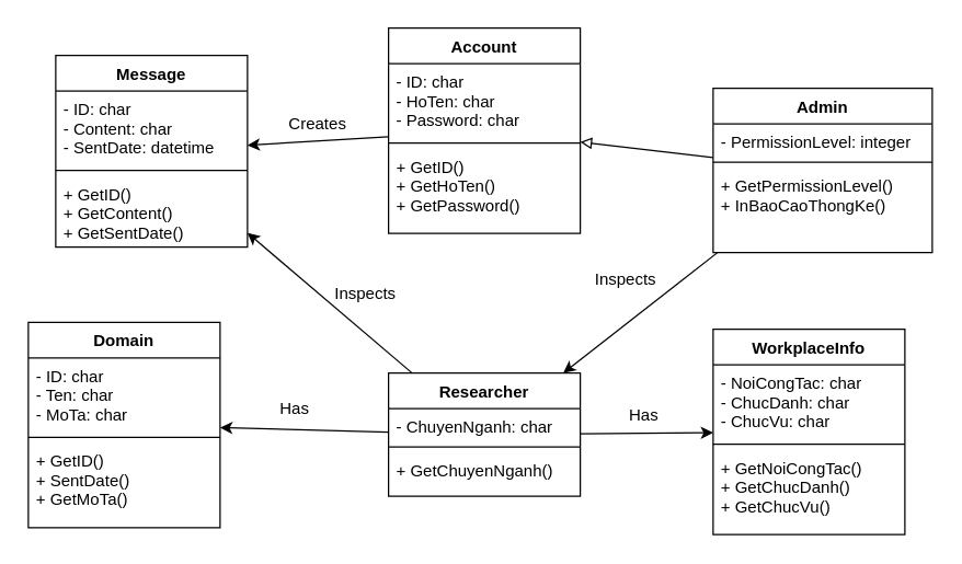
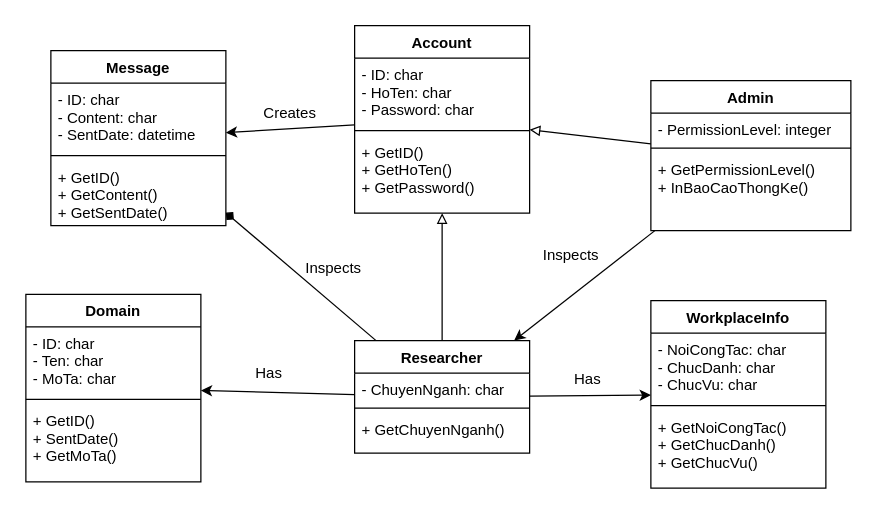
  <mxCell id="0" />
  <mxCell id="1" parent="0" />
+ <mxCell id="2" style="rounded=0;orthogonalLoop=1;jettySize=auto;html=1;endArrow=block;endFill=0;" parent="1" source="8" target="12" edge="1"><mxGeometry relative="1" as="geometry" /></mxCell>
  <mxCell id="3" style="edgeStyle=none;rounded=0;orthogonalLoop=1;jettySize=auto;html=1;endArrow=classic;endFill=1;" parent="1" source="8" target="16" edge="1"><mxGeometry relative="1" as="geometry" /></mxCell>
  <mxCell id="4" style="edgeStyle=none;rounded=0;orthogonalLoop=1;jettySize=auto;html=1;endArrow=classic;endFill=1;" parent="1" source="8" target="21" edge="1"><mxGeometry relative="1" as="geometry" /></mxCell>
  <mxCell id="5" style="edgeStyle=none;rounded=0;orthogonalLoop=1;jettySize=auto;html=1;endArrow=classic;endFill=1;" parent="1" source="12" target="33" edge="1"><mxGeometry relative="1" as="geometry" /></mxCell>
  <mxCell id="6" value="Creates" style="text;html=1;resizable=0;points=[];align=center;verticalAlign=middle;labelBackgroundColor=#ffffff;" parent="5" vertex="1" connectable="0"><mxGeometry x="0.107" y="-8" relative="1" as="geometry"><mxPoint x="4.5" y="-5" as="offset" /></mxGeometry></mxCell>
- <mxCell id="7" style="edgeStyle=none;rounded=0;orthogonalLoop=1;jettySize=auto;html=1;endArrow=classic;endFill=1;" parent="1" source="8" target="33" edge="1"><mxGeometry relative="1" as="geometry" /></mxCell>
+ <mxCell id="7" style="edgeStyle=none;rounded=0;orthogonalLoop=1;jettySize=auto;html=1;endArrow=diamond;endFill=1;" parent="1" source="8" target="33" edge="1"><mxGeometry relative="1" as="geometry" /></mxCell>
  <mxCell id="8" value="Researcher" style="swimlane;fontStyle=1;align=center;verticalAlign=top;childLayout=stackLayout;horizontal=1;startSize=26;horizontalStack=0;resizeParent=1;resizeParentMax=0;resizeLast=0;collapsible=1;marginBottom=0;" parent="1" vertex="1"><mxGeometry x="283" y="272" width="140" height="90" as="geometry"><mxRectangle x="21" y="20" width="90" height="26" as="alternateBounds" /></mxGeometry></mxCell>
  <mxCell id="9" value="- ChuyenNganh: char" style="text;strokeColor=none;fillColor=none;align=left;verticalAlign=top;spacingLeft=4;spacingRight=4;overflow=hidden;rotatable=0;points=[[0,0.5],[1,0.5]];portConstraint=eastwest;" parent="8" vertex="1"><mxGeometry y="26" width="140" height="24" as="geometry" /></mxCell>
  <mxCell id="10" value="" style="line;strokeWidth=1;fillColor=none;align=left;verticalAlign=middle;spacingTop=-1;spacingLeft=3;spacingRight=3;rotatable=0;labelPosition=right;points=[];portConstraint=eastwest;" parent="8" vertex="1"><mxGeometry y="50" width="140" height="8" as="geometry" /></mxCell>
  <mxCell id="11" value="+ GetChuyenNganh()" style="text;strokeColor=none;fillColor=none;align=left;verticalAlign=top;spacingLeft=4;spacingRight=4;overflow=hidden;rotatable=0;points=[[0,0.5],[1,0.5]];portConstraint=eastwest;" parent="8" vertex="1"><mxGeometry y="58" width="140" height="32" as="geometry" /></mxCell>
  <mxCell id="12" value="Account" style="swimlane;fontStyle=1;align=center;verticalAlign=top;childLayout=stackLayout;horizontal=1;startSize=26;horizontalStack=0;resizeParent=1;resizeParentMax=0;resizeLast=0;collapsible=1;marginBottom=0;" parent="1" vertex="1"><mxGeometry x="283" y="20" width="140" height="150" as="geometry"><mxRectangle x="21" y="20" width="90" height="26" as="alternateBounds" /></mxGeometry></mxCell>
  <mxCell id="13" value="- ID: char&#10;- HoTen: char&#10;- Password: char" style="text;strokeColor=none;fillColor=none;align=left;verticalAlign=top;spacingLeft=4;spacingRight=4;overflow=hidden;rotatable=0;points=[[0,0.5],[1,0.5]];portConstraint=eastwest;" parent="12" vertex="1"><mxGeometry y="26" width="140" height="54" as="geometry" /></mxCell>
  <mxCell id="14" value="" style="line;strokeWidth=1;fillColor=none;align=left;verticalAlign=middle;spacingTop=-1;spacingLeft=3;spacingRight=3;rotatable=0;labelPosition=right;points=[];portConstraint=eastwest;" parent="12" vertex="1"><mxGeometry y="80" width="140" height="8" as="geometry" /></mxCell>
  <mxCell id="15" value="+ GetID()&#10;+ GetHoTen()&#10;+ GetPassword()" style="text;strokeColor=none;fillColor=none;align=left;verticalAlign=top;spacingLeft=4;spacingRight=4;overflow=hidden;rotatable=0;points=[[0,0.5],[1,0.5]];portConstraint=eastwest;" parent="12" vertex="1"><mxGeometry y="88" width="140" height="62" as="geometry" /></mxCell>
  <mxCell id="16" value="Domain" style="swimlane;fontStyle=1;align=center;verticalAlign=top;childLayout=stackLayout;horizontal=1;startSize=26;horizontalStack=0;resizeParent=1;resizeParentMax=0;resizeLast=0;collapsible=1;marginBottom=0;" parent="1" vertex="1"><mxGeometry x="20" y="235" width="140" height="150" as="geometry"><mxRectangle x="21" y="20" width="90" height="26" as="alternateBounds" /></mxGeometry></mxCell>
  <mxCell id="17" value="- ID: char&#10;- Ten: char&#10;- MoTa: char" style="text;strokeColor=none;fillColor=none;align=left;verticalAlign=top;spacingLeft=4;spacingRight=4;overflow=hidden;rotatable=0;points=[[0,0.5],[1,0.5]];portConstraint=eastwest;" parent="16" vertex="1"><mxGeometry y="26" width="140" height="54" as="geometry" /></mxCell>
  <mxCell id="18" value="" style="line;strokeWidth=1;fillColor=none;align=left;verticalAlign=middle;spacingTop=-1;spacingLeft=3;spacingRight=3;rotatable=0;labelPosition=right;points=[];portConstraint=eastwest;" parent="16" vertex="1"><mxGeometry y="80" width="140" height="8" as="geometry" /></mxCell>
  <mxCell id="19" value="+ GetID()&#10;+ SentDate()&#10;+ GetMoTa()" style="text;strokeColor=none;fillColor=none;align=left;verticalAlign=top;spacingLeft=4;spacingRight=4;overflow=hidden;rotatable=0;points=[[0,0.5],[1,0.5]];portConstraint=eastwest;" parent="16" vertex="1"><mxGeometry y="88" width="140" height="62" as="geometry" /></mxCell>
  <mxCell id="20" value="Has" style="text;html=1;resizable=0;points=[];autosize=1;align=left;verticalAlign=top;spacingTop=-4;" parent="1" vertex="1"><mxGeometry x="202" y="288" width="40" height="20" as="geometry" /></mxCell>
  <mxCell id="21" value="WorkplaceInfo" style="swimlane;fontStyle=1;align=center;verticalAlign=top;childLayout=stackLayout;horizontal=1;startSize=26;horizontalStack=0;resizeParent=1;resizeParentMax=0;resizeLast=0;collapsible=1;marginBottom=0;" parent="1" vertex="1"><mxGeometry x="520" y="240" width="140" height="150" as="geometry"><mxRectangle x="21" y="20" width="90" height="26" as="alternateBounds" /></mxGeometry></mxCell>
  <mxCell id="22" value="- NoiCongTac: char&#10;- ChucDanh: char&#10;- ChucVu: char" style="text;strokeColor=none;fillColor=none;align=left;verticalAlign=top;spacingLeft=4;spacingRight=4;overflow=hidden;rotatable=0;points=[[0,0.5],[1,0.5]];portConstraint=eastwest;" parent="21" vertex="1"><mxGeometry y="26" width="140" height="54" as="geometry" /></mxCell>
  <mxCell id="23" value="" style="line;strokeWidth=1;fillColor=none;align=left;verticalAlign=middle;spacingTop=-1;spacingLeft=3;spacingRight=3;rotatable=0;labelPosition=right;points=[];portConstraint=eastwest;" parent="21" vertex="1"><mxGeometry y="80" width="140" height="8" as="geometry" /></mxCell>
  <mxCell id="24" value="+ GetNoiCongTac()&#10;+ GetChucDanh()&#10;+ GetChucVu()" style="text;strokeColor=none;fillColor=none;align=left;verticalAlign=top;spacingLeft=4;spacingRight=4;overflow=hidden;rotatable=0;points=[[0,0.5],[1,0.5]];portConstraint=eastwest;" parent="21" vertex="1"><mxGeometry y="88" width="140" height="62" as="geometry" /></mxCell>
  <mxCell id="25" value="Has" style="text;html=1;resizable=0;points=[];autosize=1;align=left;verticalAlign=top;spacingTop=-4;" parent="1" vertex="1"><mxGeometry x="456.5" y="293" width="40" height="20" as="geometry" /></mxCell>
  <mxCell id="26" style="edgeStyle=none;rounded=0;orthogonalLoop=1;jettySize=auto;html=1;endArrow=block;endFill=0;" parent="1" source="28" target="12" edge="1"><mxGeometry relative="1" as="geometry" /></mxCell>
  <mxCell id="27" style="edgeStyle=none;rounded=0;orthogonalLoop=1;jettySize=auto;html=1;endArrow=classic;endFill=1;" parent="1" source="28" target="8" edge="1"><mxGeometry relative="1" as="geometry" /></mxCell>
  <mxCell id="28" value="Admin" style="swimlane;fontStyle=1;align=center;verticalAlign=top;childLayout=stackLayout;horizontal=1;startSize=26;horizontalStack=0;resizeParent=1;resizeParentMax=0;resizeLast=0;collapsible=1;marginBottom=0;" parent="1" vertex="1"><mxGeometry x="520" y="64" width="160" height="120" as="geometry"><mxRectangle x="21" y="20" width="90" height="26" as="alternateBounds" /></mxGeometry></mxCell>
  <mxCell id="29" value="- PermissionLevel: integer" style="text;strokeColor=none;fillColor=none;align=left;verticalAlign=top;spacingLeft=4;spacingRight=4;overflow=hidden;rotatable=0;points=[[0,0.5],[1,0.5]];portConstraint=eastwest;" parent="28" vertex="1"><mxGeometry y="26" width="160" height="24" as="geometry" /></mxCell>
  <mxCell id="30" value="" style="line;strokeWidth=1;fillColor=none;align=left;verticalAlign=middle;spacingTop=-1;spacingLeft=3;spacingRight=3;rotatable=0;labelPosition=right;points=[];portConstraint=eastwest;" parent="28" vertex="1"><mxGeometry y="50" width="160" height="8" as="geometry" /></mxCell>
  <mxCell id="31" value="+ GetPermissionLevel()&#10;+ InBaoCaoThongKe()" style="text;strokeColor=none;fillColor=none;align=left;verticalAlign=top;spacingLeft=4;spacingRight=4;overflow=hidden;rotatable=0;points=[[0,0.5],[1,0.5]];portConstraint=eastwest;" parent="28" vertex="1"><mxGeometry y="58" width="160" height="62" as="geometry" /></mxCell>
  <mxCell id="32" value="Inspects" style="text;html=1;resizable=0;points=[];autosize=1;align=left;verticalAlign=top;spacingTop=-4;" parent="1" vertex="1"><mxGeometry x="431.5" y="194" width="60" height="20" as="geometry" /></mxCell>
  <mxCell id="33" value="Message" style="swimlane;fontStyle=1;align=center;verticalAlign=top;childLayout=stackLayout;horizontal=1;startSize=26;horizontalStack=0;resizeParent=1;resizeParentMax=0;resizeLast=0;collapsible=1;marginBottom=0;" parent="1" vertex="1"><mxGeometry x="40" y="40" width="140" height="140" as="geometry"><mxRectangle x="21" y="20" width="90" height="26" as="alternateBounds" /></mxGeometry></mxCell>
  <mxCell id="34" value="- ID: char&#10;- Content: char&#10;- SentDate: datetime" style="text;strokeColor=none;fillColor=none;align=left;verticalAlign=top;spacingLeft=4;spacingRight=4;overflow=hidden;rotatable=0;points=[[0,0.5],[1,0.5]];portConstraint=eastwest;" parent="33" vertex="1"><mxGeometry y="26" width="140" height="54" as="geometry" /></mxCell>
  <mxCell id="35" value="" style="line;strokeWidth=1;fillColor=none;align=left;verticalAlign=middle;spacingTop=-1;spacingLeft=3;spacingRight=3;rotatable=0;labelPosition=right;points=[];portConstraint=eastwest;" parent="33" vertex="1"><mxGeometry y="80" width="140" height="8" as="geometry" /></mxCell>
  <mxCell id="36" value="+ GetID()&#10;+ GetContent()&#10;+ GetSentDate()" style="text;strokeColor=none;fillColor=none;align=left;verticalAlign=top;spacingLeft=4;spacingRight=4;overflow=hidden;rotatable=0;points=[[0,0.5],[1,0.5]];portConstraint=eastwest;" parent="33" vertex="1"><mxGeometry y="88" width="140" height="52" as="geometry" /></mxCell>
  <mxCell id="37" value="Inspects" style="text;html=1;resizable=0;points=[];autosize=1;align=left;verticalAlign=top;spacingTop=-4;" parent="1" vertex="1"><mxGeometry x="242" y="204" width="60" height="20" as="geometry" /></mxCell>
